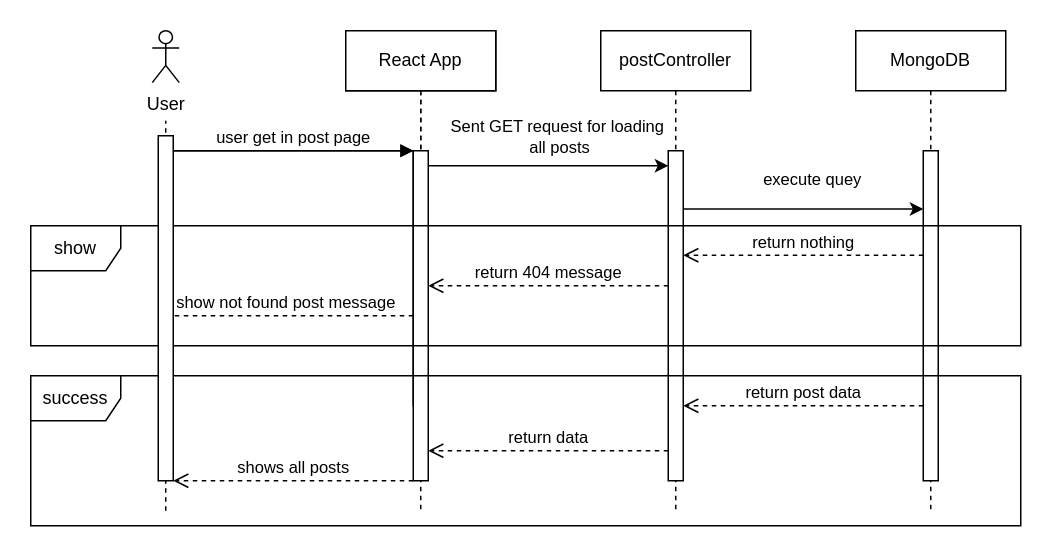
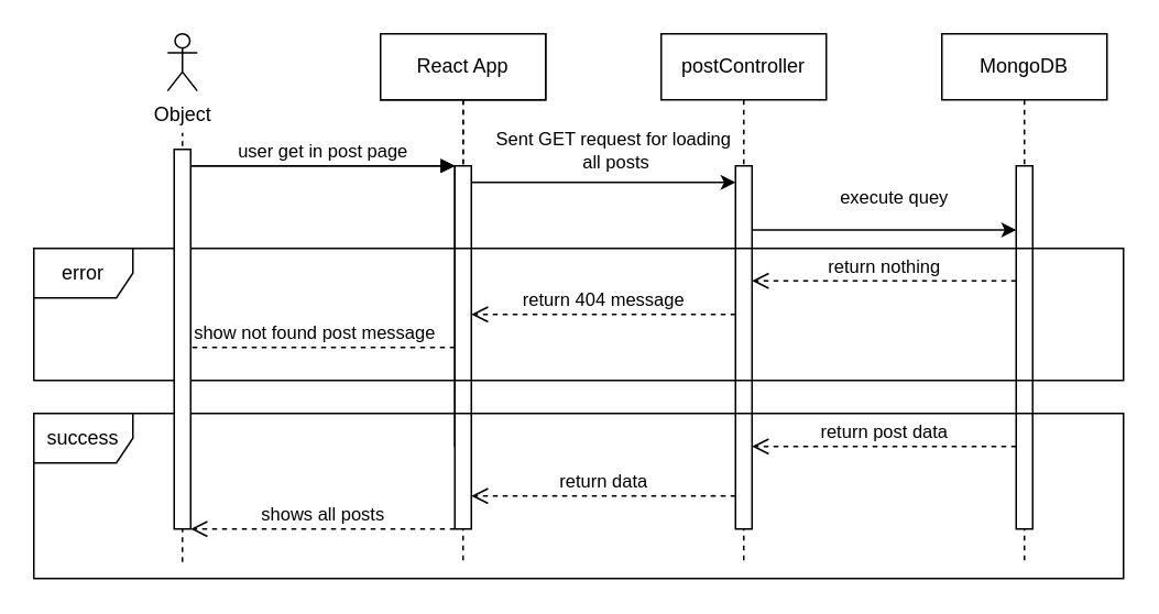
  <mxCell id="0" />
  <mxCell id="1" parent="0" />
  <mxCell id="2" value=":Object" style="shape=umlLifeline;perimeter=lifelinePerimeter;whiteSpace=wrap;html=1;container=0;dropTarget=0;collapsible=0;recursiveResize=0;outlineConnect=0;portConstraint=eastwest;newEdgeStyle={&quot;edgeStyle&quot;:&quot;elbowEdgeStyle&quot;,&quot;elbow&quot;:&quot;vertical&quot;,&quot;curved&quot;:0,&quot;rounded&quot;:0};" parent="1" vertex="1"><mxGeometry x="230" y="20" width="100" height="300" as="geometry" /></mxCell>
  <mxCell id="3" value="" style="html=1;points=[];perimeter=orthogonalPerimeter;outlineConnect=0;targetShapes=umlLifeline;portConstraint=eastwest;newEdgeStyle={&quot;edgeStyle&quot;:&quot;elbowEdgeStyle&quot;,&quot;elbow&quot;:&quot;vertical&quot;,&quot;curved&quot;:0,&quot;rounded&quot;:0};" parent="2" vertex="1"><mxGeometry x="45" y="80" width="10" height="170" as="geometry" /></mxCell>
  <mxCell id="4" value="user get in post page" style="html=1;verticalAlign=bottom;endArrow=block;edgeStyle=elbowEdgeStyle;elbow=vertical;curved=0;rounded=0;" parent="1" source="27" target="3" edge="1"><mxGeometry relative="1" as="geometry"><mxPoint x="205" y="110" as="sourcePoint" /><Array as="points"><mxPoint x="190" y="100" /></Array><mxPoint as="offset" /></mxGeometry></mxCell>
  <mxCell id="5" value="React App" style="shape=umlLifeline;perimeter=lifelinePerimeter;whiteSpace=wrap;html=1;container=0;dropTarget=0;collapsible=0;recursiveResize=0;outlineConnect=0;portConstraint=eastwest;newEdgeStyle={&quot;edgeStyle&quot;:&quot;elbowEdgeStyle&quot;,&quot;elbow&quot;:&quot;vertical&quot;,&quot;curved&quot;:0,&quot;rounded&quot;:0};" parent="1" vertex="1"><mxGeometry x="230" y="20" width="100" height="320" as="geometry" /></mxCell>
  <mxCell id="6" value="" style="html=1;points=[];perimeter=orthogonalPerimeter;outlineConnect=0;targetShapes=umlLifeline;portConstraint=eastwest;newEdgeStyle={&quot;edgeStyle&quot;:&quot;elbowEdgeStyle&quot;,&quot;elbow&quot;:&quot;vertical&quot;,&quot;curved&quot;:0,&quot;rounded&quot;:0};" parent="5" vertex="1"><mxGeometry x="45" y="80" width="10" height="220" as="geometry" /></mxCell>
  <mxCell id="7" value="" style="html=1;verticalAlign=bottom;endArrow=block;edgeStyle=elbowEdgeStyle;elbow=vertical;curved=0;rounded=0;" parent="1" target="6" edge="1"><mxGeometry relative="1" as="geometry"><mxPoint x="105" y="100" as="sourcePoint" /><Array as="points"><mxPoint x="190" y="100" /></Array><mxPoint as="offset" /></mxGeometry></mxCell>
  <mxCell id="8" value="show not found post message" style="html=1;verticalAlign=bottom;endArrow=open;dashed=1;endSize=8;edgeStyle=elbowEdgeStyle;elbow=vertical;curved=0;rounded=0;" parent="1" edge="1"><mxGeometry x="0.002" relative="1" as="geometry"><mxPoint x="105" y="210" as="targetPoint" /><Array as="points"><mxPoint x="200" y="210" /></Array><mxPoint x="275" y="210" as="sourcePoint" /><mxPoint as="offset" /></mxGeometry></mxCell>
  <mxCell id="9" value="postController" style="shape=umlLifeline;perimeter=lifelinePerimeter;whiteSpace=wrap;html=1;container=0;dropTarget=0;collapsible=0;recursiveResize=0;outlineConnect=0;portConstraint=eastwest;newEdgeStyle={&quot;edgeStyle&quot;:&quot;elbowEdgeStyle&quot;,&quot;elbow&quot;:&quot;vertical&quot;,&quot;curved&quot;:0,&quot;rounded&quot;:0};" parent="1" vertex="1"><mxGeometry x="400" y="20" width="100" height="320" as="geometry" /></mxCell>
  <mxCell id="10" value="" style="html=1;points=[];perimeter=orthogonalPerimeter;outlineConnect=0;targetShapes=umlLifeline;portConstraint=eastwest;newEdgeStyle={&quot;edgeStyle&quot;:&quot;elbowEdgeStyle&quot;,&quot;elbow&quot;:&quot;vertical&quot;,&quot;curved&quot;:0,&quot;rounded&quot;:0};" parent="9" vertex="1"><mxGeometry x="45" y="80" width="10" height="220" as="geometry" /></mxCell>
  <mxCell id="11" value="MongoDB" style="shape=umlLifeline;perimeter=lifelinePerimeter;whiteSpace=wrap;html=1;container=0;dropTarget=0;collapsible=0;recursiveResize=0;outlineConnect=0;portConstraint=eastwest;newEdgeStyle={&quot;edgeStyle&quot;:&quot;elbowEdgeStyle&quot;,&quot;elbow&quot;:&quot;vertical&quot;,&quot;curved&quot;:0,&quot;rounded&quot;:0};" parent="1" vertex="1"><mxGeometry x="570" y="20" width="100" height="320" as="geometry" /></mxCell>
  <mxCell id="12" value="" style="html=1;points=[];perimeter=orthogonalPerimeter;outlineConnect=0;targetShapes=umlLifeline;portConstraint=eastwest;newEdgeStyle={&quot;edgeStyle&quot;:&quot;elbowEdgeStyle&quot;,&quot;elbow&quot;:&quot;vertical&quot;,&quot;curved&quot;:0,&quot;rounded&quot;:0};" parent="11" vertex="1"><mxGeometry x="45" y="80" width="10" height="220" as="geometry" /></mxCell>
  <mxCell id="13" value="" style="endArrow=classic;html=1;rounded=0;" parent="1" edge="1"><mxGeometry relative="1" as="geometry"><mxPoint x="285" y="110" as="sourcePoint" /><mxPoint x="445" y="110" as="targetPoint" /></mxGeometry></mxCell>
  <mxCell id="14" value="Sent GET request for loading&lt;div&gt;&amp;nbsp;all posts&lt;/div&gt;" style="edgeLabel;resizable=0;html=1;;align=center;verticalAlign=middle;" parent="13" connectable="0" vertex="1"><mxGeometry relative="1" as="geometry"><mxPoint x="5" y="-20" as="offset" /></mxGeometry></mxCell>
  <mxCell id="15" value="" style="endArrow=classic;html=1;rounded=0;" parent="1" edge="1"><mxGeometry relative="1" as="geometry"><mxPoint x="455" y="138.82" as="sourcePoint" /><mxPoint x="615" y="138.82" as="targetPoint" /></mxGeometry></mxCell>
  <mxCell id="16" value="execute quey" style="edgeLabel;resizable=0;html=1;;align=center;verticalAlign=middle;" parent="15" connectable="0" vertex="1"><mxGeometry relative="1" as="geometry"><mxPoint x="5" y="-20" as="offset" /></mxGeometry></mxCell>
  <mxCell id="17" value="return nothing" style="html=1;verticalAlign=bottom;endArrow=open;dashed=1;endSize=8;edgeStyle=elbowEdgeStyle;elbow=vertical;curved=0;rounded=0;" parent="1" source="12" target="10" edge="1"><mxGeometry relative="1" as="geometry"><mxPoint x="435" y="169.69" as="targetPoint" /><Array as="points"><mxPoint x="530" y="169.69" /></Array><mxPoint x="605" y="169.69" as="sourcePoint" /><mxPoint as="offset" /></mxGeometry></mxCell>
  <mxCell id="18" value="return 404 message" style="html=1;verticalAlign=bottom;endArrow=open;dashed=1;endSize=8;edgeStyle=elbowEdgeStyle;elbow=vertical;curved=0;rounded=0;" parent="1" source="10" edge="1"><mxGeometry relative="1" as="geometry"><mxPoint x="285" y="190" as="targetPoint" /><Array as="points"><mxPoint x="285" y="190" /></Array><mxPoint x="450" y="190" as="sourcePoint" /><mxPoint as="offset" /></mxGeometry></mxCell>
- <mxCell id="19" value="show" style="shape=umlFrame;whiteSpace=wrap;html=1;pointerEvents=0;" parent="1" vertex="1"><mxGeometry x="20" y="150" width="660" height="80" as="geometry" /></mxCell>
+ <mxCell id="19" value="error" style="shape=umlFrame;whiteSpace=wrap;html=1;pointerEvents=0;" parent="1" vertex="1"><mxGeometry x="20" y="150" width="660" height="80" as="geometry" /></mxCell>
  <mxCell id="20" value="success" style="shape=umlFrame;whiteSpace=wrap;html=1;pointerEvents=0;" parent="1" vertex="1"><mxGeometry x="20" y="250" width="660" height="100" as="geometry" /></mxCell>
  <mxCell id="21" value="return post data" style="html=1;verticalAlign=bottom;endArrow=open;dashed=1;endSize=8;edgeStyle=elbowEdgeStyle;elbow=vertical;curved=0;rounded=0;" parent="1" source="12" target="10" edge="1"><mxGeometry relative="1" as="geometry"><mxPoint x="460" y="280.31" as="targetPoint" /><Array as="points"><mxPoint x="550" y="270" /></Array><mxPoint x="620" y="280.31" as="sourcePoint" /><mxPoint as="offset" /></mxGeometry></mxCell>
  <mxCell id="22" value="return data" style="html=1;verticalAlign=bottom;endArrow=open;dashed=1;endSize=8;edgeStyle=elbowEdgeStyle;elbow=vertical;curved=0;rounded=0;" parent="1" source="10" target="6" edge="1"><mxGeometry relative="1" as="geometry"><mxPoint x="290" y="300" as="targetPoint" /><Array as="points"><mxPoint x="330" y="300" /><mxPoint x="290" y="300" /></Array><mxPoint x="435" y="300.17" as="sourcePoint" /><mxPoint as="offset" /></mxGeometry></mxCell>
  <mxCell id="23" value="shows all posts" style="html=1;verticalAlign=bottom;endArrow=open;dashed=1;endSize=8;edgeStyle=elbowEdgeStyle;elbow=vertical;curved=0;rounded=0;" parent="1" edge="1"><mxGeometry relative="1" as="geometry"><mxPoint x="115" y="320" as="targetPoint" /><Array as="points"><mxPoint x="130" y="320" /></Array><mxPoint x="275" y="320" as="sourcePoint" /><mxPoint as="offset" /></mxGeometry></mxCell>
  <mxCell id="24" value="" style="group" vertex="1" connectable="0" parent="1"><mxGeometry x="101" y="20" width="18" height="320" as="geometry" /></mxCell>
  <mxCell id="25" value="" style="endArrow=none;dashed=1;html=1;rounded=0;" edge="1" parent="24"><mxGeometry width="50" height="50" relative="1" as="geometry"><mxPoint x="9" y="320" as="sourcePoint" /><mxPoint x="9" y="60" as="targetPoint" /></mxGeometry></mxCell>
- <mxCell id="26" value="User" style="shape=umlActor;verticalLabelPosition=bottom;verticalAlign=top;html=1;outlineConnect=0;" vertex="1" parent="24"><mxGeometry width="18" height="34.595" as="geometry" /></mxCell>
+ <mxCell id="26" value="Object" style="shape=umlActor;verticalLabelPosition=bottom;verticalAlign=top;html=1;outlineConnect=0;" vertex="1" parent="24"><mxGeometry width="18" height="34.595" as="geometry" /></mxCell>
  <mxCell id="27" value="" style="html=1;points=[];perimeter=orthogonalPerimeter;outlineConnect=0;targetShapes=umlLifeline;portConstraint=eastwest;newEdgeStyle={&quot;edgeStyle&quot;:&quot;elbowEdgeStyle&quot;,&quot;elbow&quot;:&quot;vertical&quot;,&quot;curved&quot;:0,&quot;rounded&quot;:0};" parent="1" vertex="1"><mxGeometry x="105" y="90" width="10" height="230" as="geometry" /></mxCell>
